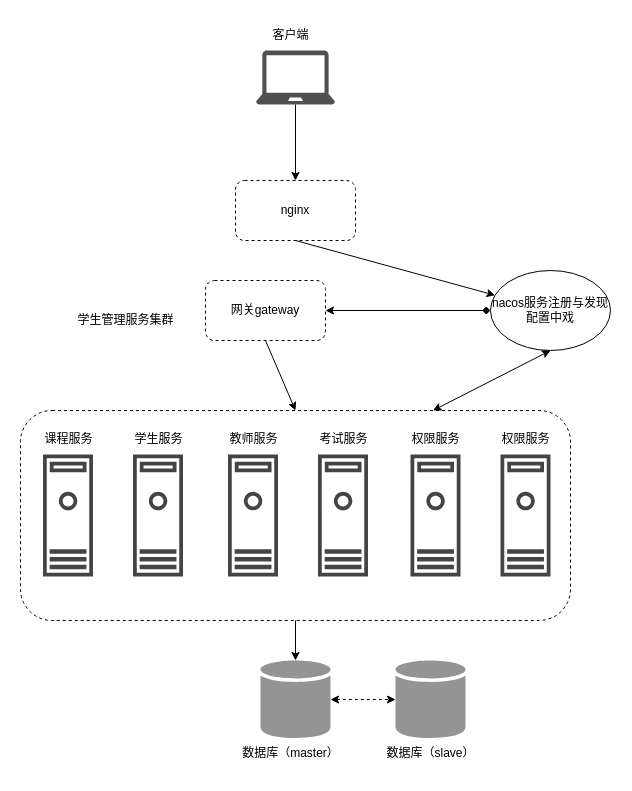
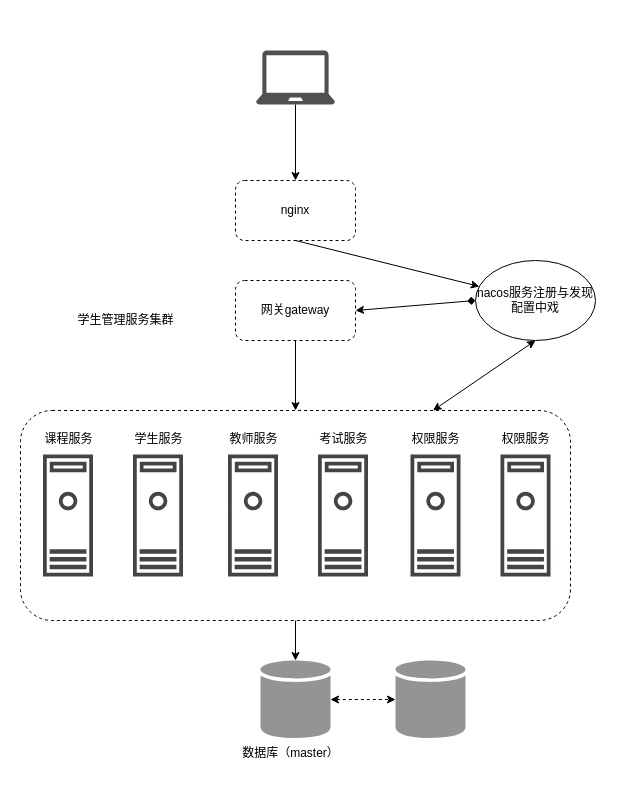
  <mxCell id="0" />
  <mxCell id="1" parent="0" />
  <mxCell id="2" value="" style="rounded=1;whiteSpace=wrap;html=1;dashed=1;" vertex="1" parent="1"><mxGeometry x="20" y="410" width="550" height="210" as="geometry" /></mxCell>
  <mxCell id="3" value="nginx" style="rounded=1;whiteSpace=wrap;html=1;dashed=1;" vertex="1" parent="1"><mxGeometry x="235" y="180" width="120" height="60" as="geometry" /></mxCell>
  <mxCell id="4" value="" style="sketch=0;pointerEvents=1;shadow=0;dashed=0;html=1;strokeColor=none;fillColor=#434445;aspect=fixed;labelPosition=center;verticalLabelPosition=bottom;verticalAlign=top;align=center;outlineConnect=0;shape=mxgraph.vvd.machine;" vertex="1" parent="1"><mxGeometry x="42.5" y="454.02" width="50" height="121.95" as="geometry" /></mxCell>
  <mxCell id="5" value="" style="sketch=0;pointerEvents=1;shadow=0;dashed=0;html=1;strokeColor=none;fillColor=#434445;aspect=fixed;labelPosition=center;verticalLabelPosition=bottom;verticalAlign=top;align=center;outlineConnect=0;shape=mxgraph.vvd.machine;" vertex="1" parent="1"><mxGeometry x="132.5" y="454.03" width="50" height="121.95" as="geometry" /></mxCell>
  <mxCell id="6" value="学生管理服务集群" style="text;html=1;align=center;verticalAlign=middle;resizable=0;points=[];autosize=1;strokeColor=none;fillColor=none;" vertex="1" parent="1"><mxGeometry x="65" y="305" width="120" height="30" as="geometry" /></mxCell>
  <mxCell id="7" value="" style="sketch=0;shadow=0;dashed=0;html=1;strokeColor=none;fillColor=#949494;labelPosition=center;verticalLabelPosition=bottom;verticalAlign=top;outlineConnect=0;align=center;shape=mxgraph.office.databases.database;" vertex="1" parent="1"><mxGeometry x="260" y="660.02" width="70" height="78" as="geometry" /></mxCell>
  <mxCell id="8" value="" style="sketch=0;shadow=0;dashed=0;html=1;strokeColor=none;fillColor=#949494;labelPosition=center;verticalLabelPosition=bottom;verticalAlign=top;outlineConnect=0;align=center;shape=mxgraph.office.databases.database;" vertex="1" parent="1"><mxGeometry x="395" y="660.02" width="70" height="78" as="geometry" /></mxCell>
  <mxCell id="9" value="" style="sketch=0;pointerEvents=1;shadow=0;dashed=0;html=1;strokeColor=none;fillColor=#505050;labelPosition=center;verticalLabelPosition=bottom;verticalAlign=top;outlineConnect=0;align=center;shape=mxgraph.office.devices.laptop;" vertex="1" parent="1"><mxGeometry x="255.5" y="50" width="79" height="54" as="geometry" /></mxCell>
- <mxCell id="10" value="客户端" style="text;html=1;align=center;verticalAlign=middle;resizable=0;points=[];autosize=1;strokeColor=none;fillColor=none;" vertex="1" parent="1"><mxGeometry x="259.5" y="20" width="60" height="30" as="geometry" /></mxCell>
  <mxCell id="11" value="" style="endArrow=classic;html=1;rounded=0;" edge="1" parent="1" source="9" target="3"><mxGeometry width="50" height="50" relative="1" as="geometry"><mxPoint x="270" y="370" as="sourcePoint" /><mxPoint x="320" y="320" as="targetPoint" /></mxGeometry></mxCell>
  <mxCell id="12" value="" style="endArrow=classic;html=1;rounded=0;exitX=0.5;exitY=1;exitDx=0;exitDy=0;" edge="1" parent="1" source="3" target="28"><mxGeometry width="50" height="50" relative="1" as="geometry"><mxPoint x="270" y="370" as="sourcePoint" /><mxPoint x="295" y="280" as="targetPoint" /></mxGeometry></mxCell>
  <mxCell id="13" value="数据库（master）" style="text;html=1;align=center;verticalAlign=middle;resizable=0;points=[];autosize=1;strokeColor=none;fillColor=none;" vertex="1" parent="1"><mxGeometry x="230" y="738.02" width="120" height="30" as="geometry" /></mxCell>
- <mxCell id="14" value="数据库（slave）" style="text;html=1;align=center;verticalAlign=middle;resizable=0;points=[];autosize=1;strokeColor=none;fillColor=none;" vertex="1" parent="1"><mxGeometry x="375" y="738.02" width="110" height="30" as="geometry" /></mxCell>
  <mxCell id="15" value="" style="endArrow=classic;html=1;rounded=0;exitX=0.5;exitY=1;exitDx=0;exitDy=0;" edge="1" parent="1" source="2" target="7"><mxGeometry width="50" height="50" relative="1" as="geometry"><mxPoint x="270" y="544.02" as="sourcePoint" /><mxPoint x="320" y="494.02" as="targetPoint" /></mxGeometry></mxCell>
  <mxCell id="16" value="" style="endArrow=classic;startArrow=classic;html=1;rounded=0;dashed=1;" edge="1" parent="1" source="7" target="8"><mxGeometry width="50" height="50" relative="1" as="geometry"><mxPoint x="270" y="544.02" as="sourcePoint" /><mxPoint x="320" y="494.02" as="targetPoint" /></mxGeometry></mxCell>
  <mxCell id="17" value="" style="sketch=0;pointerEvents=1;shadow=0;dashed=0;html=1;strokeColor=none;fillColor=#434445;aspect=fixed;labelPosition=center;verticalLabelPosition=bottom;verticalAlign=top;align=center;outlineConnect=0;shape=mxgraph.vvd.machine;" vertex="1" parent="1"><mxGeometry x="227.5" y="454.02" width="50" height="121.95" as="geometry" /></mxCell>
  <mxCell id="18" value="" style="sketch=0;pointerEvents=1;shadow=0;dashed=0;html=1;strokeColor=none;fillColor=#434445;aspect=fixed;labelPosition=center;verticalLabelPosition=bottom;verticalAlign=top;align=center;outlineConnect=0;shape=mxgraph.vvd.machine;" vertex="1" parent="1"><mxGeometry x="317.5" y="454.02" width="50" height="121.95" as="geometry" /></mxCell>
  <mxCell id="19" value="课程服务" style="text;html=1;align=center;verticalAlign=middle;resizable=0;points=[];autosize=1;strokeColor=none;fillColor=none;" vertex="1" parent="1"><mxGeometry x="32.5" y="424.03" width="70" height="30" as="geometry" /></mxCell>
  <mxCell id="20" value="学生服务" style="text;html=1;align=center;verticalAlign=middle;resizable=0;points=[];autosize=1;strokeColor=none;fillColor=none;" vertex="1" parent="1"><mxGeometry x="122.5" y="424.03" width="70" height="30" as="geometry" /></mxCell>
  <mxCell id="21" value="教师服务" style="text;html=1;align=center;verticalAlign=middle;resizable=0;points=[];autosize=1;strokeColor=none;fillColor=none;" vertex="1" parent="1"><mxGeometry x="217.5" y="424.03" width="70" height="30" as="geometry" /></mxCell>
  <mxCell id="22" value="考试服务" style="text;html=1;align=center;verticalAlign=middle;resizable=0;points=[];autosize=1;strokeColor=none;fillColor=none;" vertex="1" parent="1"><mxGeometry x="307.5" y="424.03" width="70" height="30" as="geometry" /></mxCell>
  <mxCell id="23" value="" style="sketch=0;pointerEvents=1;shadow=0;dashed=0;html=1;strokeColor=none;fillColor=#434445;aspect=fixed;labelPosition=center;verticalLabelPosition=bottom;verticalAlign=top;align=center;outlineConnect=0;shape=mxgraph.vvd.machine;" vertex="1" parent="1"><mxGeometry x="410" y="454.02" width="50" height="121.95" as="geometry" /></mxCell>
  <mxCell id="24" value="权限服务" style="text;html=1;align=center;verticalAlign=middle;resizable=0;points=[];autosize=1;strokeColor=none;fillColor=none;" vertex="1" parent="1"><mxGeometry x="400" y="424.03" width="70" height="30" as="geometry" /></mxCell>
  <mxCell id="25" value="" style="sketch=0;pointerEvents=1;shadow=0;dashed=0;html=1;strokeColor=none;fillColor=#434445;aspect=fixed;labelPosition=center;verticalLabelPosition=bottom;verticalAlign=top;align=center;outlineConnect=0;shape=mxgraph.vvd.machine;" vertex="1" parent="1"><mxGeometry x="500" y="454.02" width="50" height="121.95" as="geometry" /></mxCell>
  <mxCell id="26" value="权限服务" style="text;html=1;align=center;verticalAlign=middle;resizable=0;points=[];autosize=1;strokeColor=none;fillColor=none;" vertex="1" parent="1"><mxGeometry x="490" y="424.03" width="70" height="30" as="geometry" /></mxCell>
- <mxCell id="27" value="网关gateway" style="rounded=1;whiteSpace=wrap;html=1;dashed=1;fillColor=#FFFFFF;gradientColor=#FFFFFF;" vertex="1" parent="1"><mxGeometry x="205" y="280" width="120" height="60" as="geometry" /></mxCell>
- <mxCell id="28" value="nacos服务注册与发现配置中戏" style="ellipse;whiteSpace=wrap;html=1;fillColor=#FFFFFF;gradientColor=#FFFFFF;" vertex="1" parent="1"><mxGeometry x="490" y="270" width="120" height="80" as="geometry" /></mxCell>
+ <mxCell id="27" value="网关gateway" style="rounded=1;whiteSpace=wrap;html=1;dashed=1;fillColor=#FFFFFF;gradientColor=#FFFFFF;" vertex="1" parent="1"><mxGeometry x="235" y="280" width="120" height="60" as="geometry" /></mxCell>
+ <mxCell id="28" value="nacos服务注册与发现配置中戏" style="ellipse;whiteSpace=wrap;html=1;fillColor=#FFFFFF;gradientColor=#FFFFFF;" vertex="1" parent="1"><mxGeometry x="475" y="260" width="120" height="80" as="geometry" /></mxCell>
  <mxCell id="29" value="" style="endArrow=classic;startArrow=classic;html=1;rounded=0;entryX=0.5;entryY=1;entryDx=0;entryDy=0;exitX=0.75;exitY=0;exitDx=0;exitDy=0;" edge="1" parent="1" source="2" target="28"><mxGeometry width="50" height="50" relative="1" as="geometry"><mxPoint x="280" y="450" as="sourcePoint" /><mxPoint x="330" y="400" as="targetPoint" /></mxGeometry></mxCell>
  <mxCell id="30" value="" style="endArrow=diamond;startArrow=classic;html=1;rounded=0;entryX=0;entryY=0.5;entryDx=0;entryDy=0;exitX=1;exitY=0.5;exitDx=0;exitDy=0;" edge="1" parent="1" source="27" target="28"><mxGeometry width="50" height="50" relative="1" as="geometry"><mxPoint x="280" y="450" as="sourcePoint" /><mxPoint x="330" y="400" as="targetPoint" /></mxGeometry></mxCell>
  <mxCell id="31" value="" style="endArrow=classic;html=1;rounded=0;exitX=0.5;exitY=1;exitDx=0;exitDy=0;entryX=0.5;entryY=0;entryDx=0;entryDy=0;" edge="1" parent="1" source="27" target="2"><mxGeometry width="50" height="50" relative="1" as="geometry"><mxPoint x="280" y="450" as="sourcePoint" /><mxPoint x="330" y="400" as="targetPoint" /></mxGeometry></mxCell>
